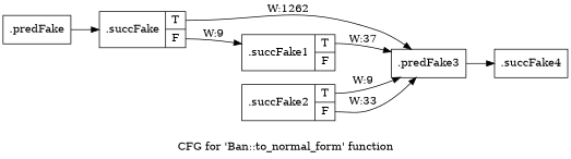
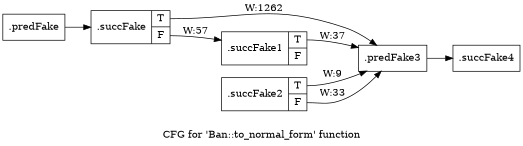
  digraph {
    label="CFG for 'Ban::to_normal_form' function"
    rankdir=LR
    node [shape=record filename="../../../../src/ban_s3.cpp" linenumber=48]
    edge [execusionnum=1317 filename="../../../../src/ban_s3.cpp" tailport=s0]
    n1 [label="{.predFake}" filename="" linenumber=""]
    n2 [label="{.succFake|{<s0>T|<s1>F}}" linenumber=27]
    n3 [label="{.predFake3}"]
    n4 [label="{.succFake1|{<s0>T|<s1>F}}" linenumber=30]
    n5 [label="{.succFake4}"]
    n6 [label="{.succFake2|{<s0>T|<s1>F}}" linenumber=38]
    n1 -> n2
    n2 -> n3 [execusionnum=1261 label="W:1262"]
-   n2 -> n4 [execusionnum=56 label="W:9" tailport=s1]
+   n2 -> n4 [execusionnum=56 label="W:57" tailport=s1]
    n3 -> n5
    n4 -> n3 [execusionnum=16 label="W:37"]
    n6 -> n3 [execusionnum=8 label="W:9"]
    n6 -> n3 [execusionnum=32 label="W:33" tailport=s1]
  }
